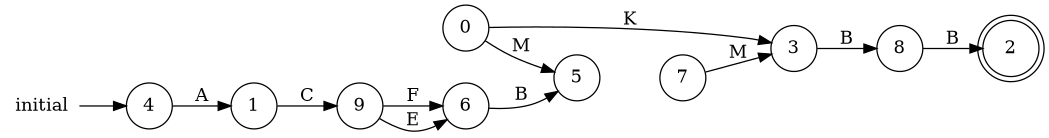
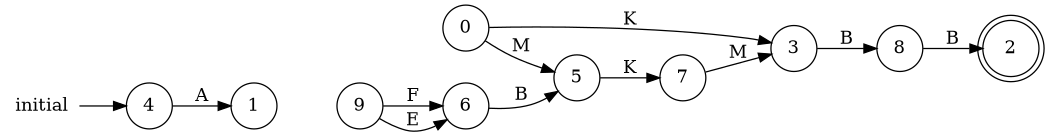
  digraph {
    rankdir=LR
    node [shape=circle]
    0
    3
    5
    8
    2 [shape=doublecircle]
    1
    9
    6
    4
    initial [shape=plaintext]
    7
    0 -> 3 [label=K]
    0 -> 5 [label=M]
    3 -> 8 [label=B]
+   5 -> 7 [label=K]
    8 -> 2 [label=B]
-   1 -> 9 [label=C]
    9 -> 6 [label=F]
    9 -> 6 [label=E]
    6 -> 5 [label=B]
    4 -> 1 [label=A]
    initial -> 4
    7 -> 3 [label=M]
  }
